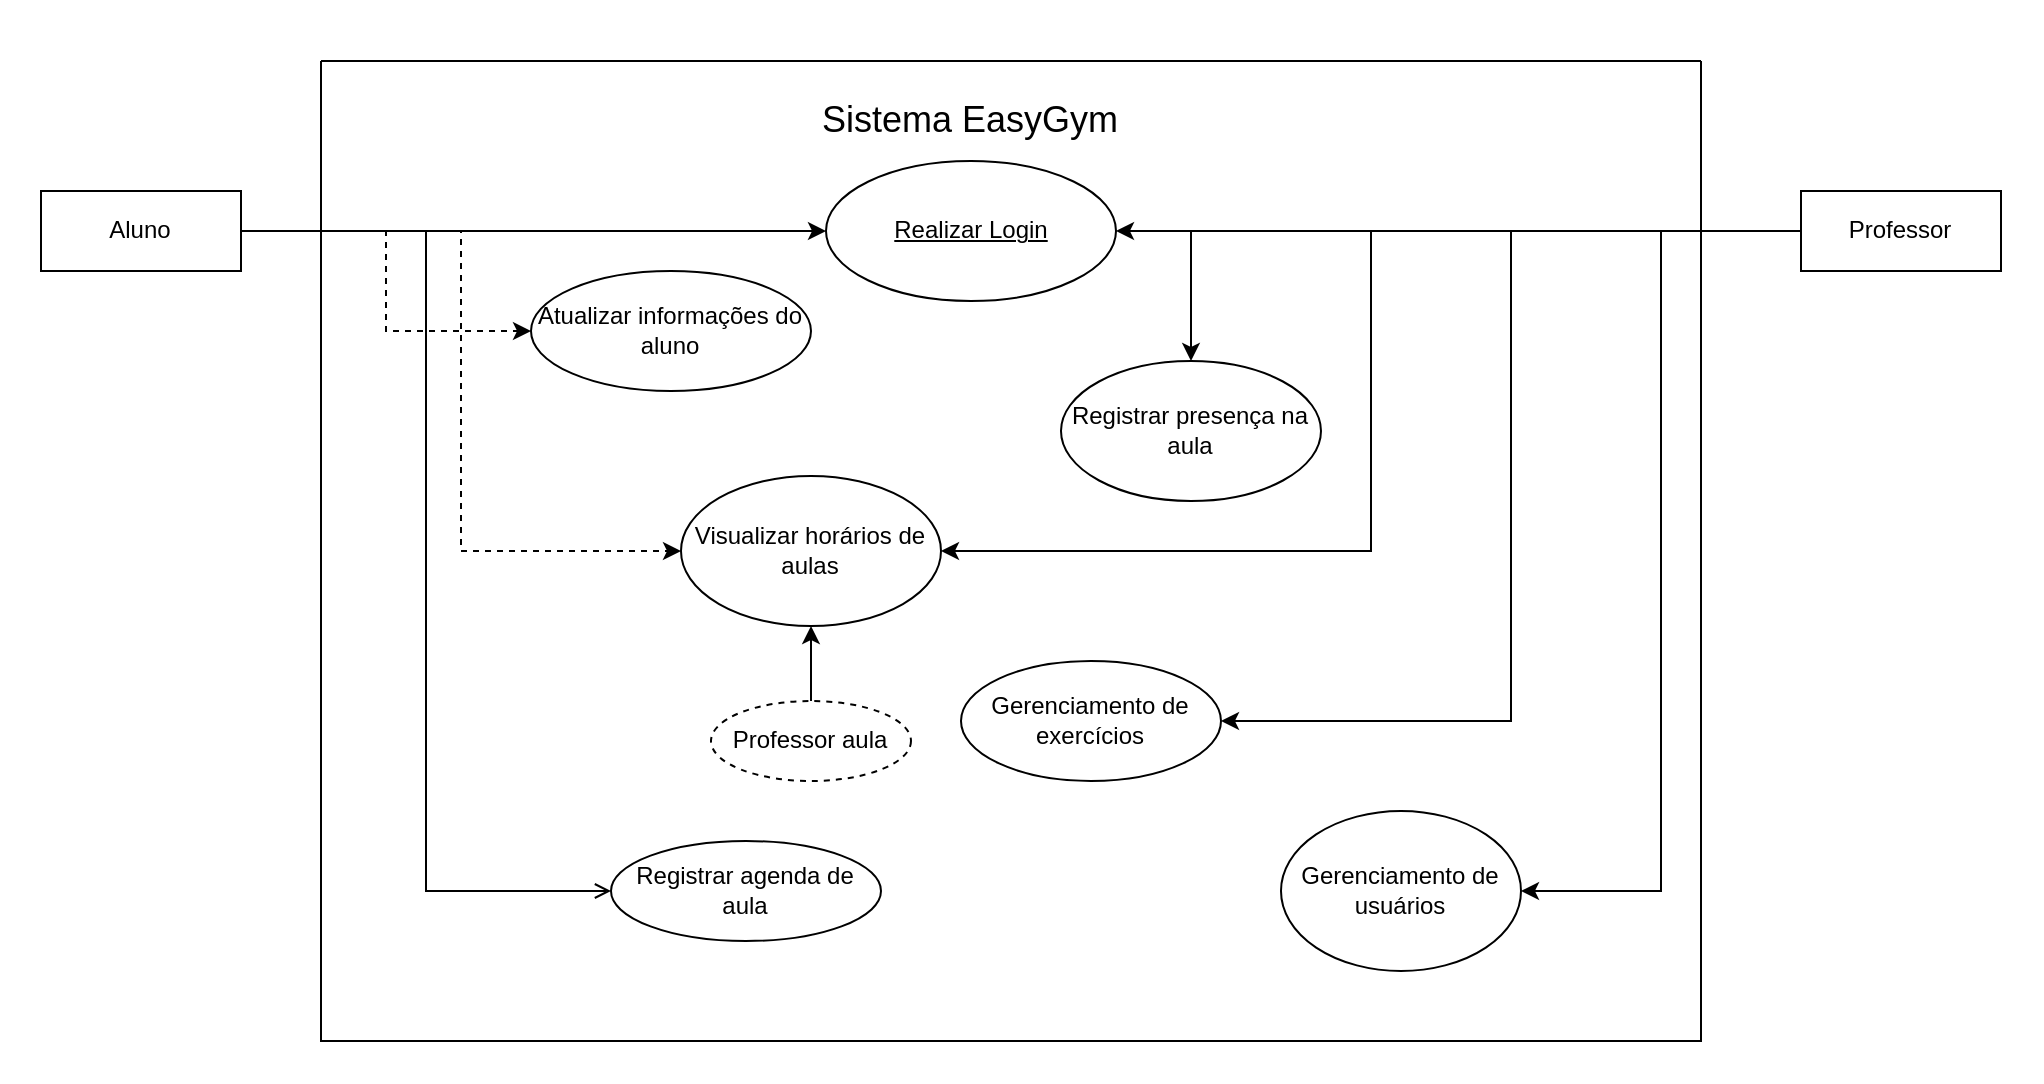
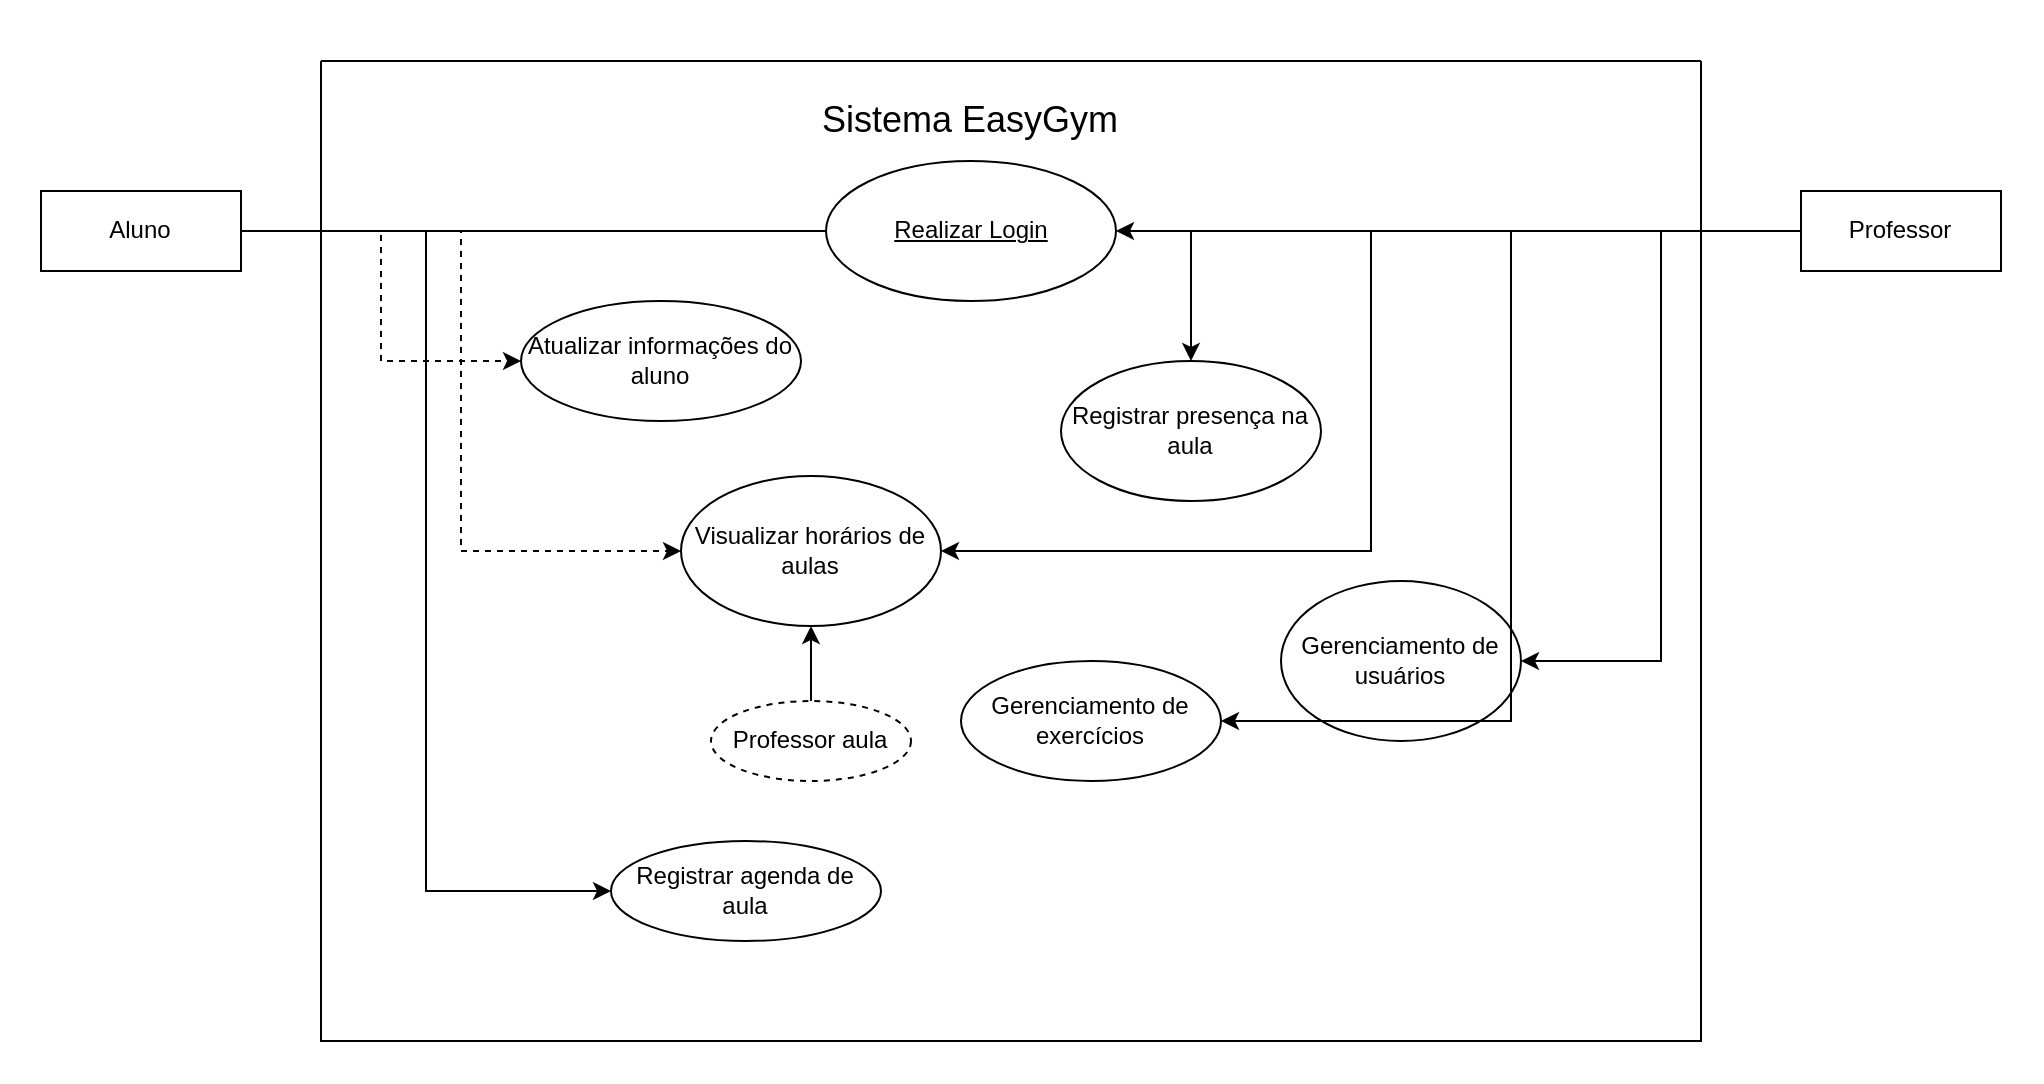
  <mxCell id="0" />
  <mxCell id="1" parent="0" />
  <mxCell id="2" value="" style="swimlane;startSize=0;" parent="1" vertex="1"><mxGeometry x="160" y="30" width="690" height="490" as="geometry"><mxRectangle x="300" y="90" width="50" height="40" as="alternateBounds" /></mxGeometry></mxCell>
  <mxCell id="3" value="&lt;font style=&quot;font-size: 18px;&quot;&gt;Sistema EasyGym&lt;/font&gt;" style="text;html=1;strokeColor=none;fillColor=none;align=center;verticalAlign=middle;whiteSpace=wrap;rounded=0;" parent="2" vertex="1"><mxGeometry x="166.25" y="-10" width="317.5" height="80" as="geometry" /></mxCell>
  <mxCell id="4" value="Realizar Login" style="ellipse;whiteSpace=wrap;html=1;align=center;fontStyle=4;" parent="2" vertex="1"><mxGeometry x="252.5" y="50" width="145" height="70" as="geometry" /></mxCell>
- <mxCell id="5" value="Atualizar informações do aluno" style="ellipse;whiteSpace=wrap;html=1;align=center;" parent="2" vertex="1"><mxGeometry x="105" y="105" width="140" height="60" as="geometry" /></mxCell>
+ <mxCell id="5" value="Atualizar informações do aluno" style="ellipse;whiteSpace=wrap;html=1;align=center;" parent="2" vertex="1"><mxGeometry x="100" y="120" width="140" height="60" as="geometry" /></mxCell>
  <mxCell id="6" value="Visualizar horários de aulas" style="ellipse;whiteSpace=wrap;html=1;align=center;" parent="2" vertex="1"><mxGeometry x="180" y="207.5" width="130" height="75" as="geometry" /></mxCell>
  <mxCell id="7" style="edgeStyle=orthogonalEdgeStyle;rounded=0;orthogonalLoop=1;jettySize=auto;html=1;entryX=0.5;entryY=1;entryDx=0;entryDy=0;" parent="2" source="8" target="6" edge="1"><mxGeometry relative="1" as="geometry" /></mxCell>
  <mxCell id="8" value="Professor aula" style="ellipse;whiteSpace=wrap;html=1;align=center;dashed=1;" parent="2" vertex="1"><mxGeometry x="195" y="320" width="100" height="40" as="geometry" /></mxCell>
  <mxCell id="9" value="Registrar presença na aula" style="ellipse;whiteSpace=wrap;html=1;align=center;" parent="2" vertex="1"><mxGeometry x="370" y="150" width="130" height="70" as="geometry" /></mxCell>
  <mxCell id="10" value="Registrar agenda de aula" style="ellipse;whiteSpace=wrap;html=1;align=center;" parent="2" vertex="1"><mxGeometry x="145" y="390" width="135" height="50" as="geometry" /></mxCell>
  <mxCell id="11" value="Gerenciamento de exercícios" style="ellipse;whiteSpace=wrap;html=1;align=center;" parent="2" vertex="1"><mxGeometry x="320" y="300" width="130" height="60" as="geometry" /></mxCell>
- <mxCell id="12" value="Gerenciamento de usuários" style="ellipse;whiteSpace=wrap;html=1;" vertex="1" parent="2"><mxGeometry x="480" y="375" width="120" height="80" as="geometry" /></mxCell>
- <mxCell id="13" style="edgeStyle=orthogonalEdgeStyle;rounded=0;orthogonalLoop=1;jettySize=auto;html=1;entryX=0;entryY=0.5;entryDx=0;entryDy=0;" parent="1" source="17" target="4" edge="1"><mxGeometry relative="1" as="geometry" /></mxCell>
+ <mxCell id="12" value="Gerenciamento de usuários" style="ellipse;whiteSpace=wrap;html=1;" vertex="1" parent="2"><mxGeometry x="480" y="260" width="120" height="80" as="geometry" /></mxCell>
+ <mxCell id="13" style="edgeStyle=orthogonalEdgeStyle;rounded=0;orthogonalLoop=1;jettySize=auto;html=1;entryX=0;entryY=0.5;entryDx=0;entryDy=0;endArrow=none;" parent="1" source="17" target="4" edge="1"><mxGeometry relative="1" as="geometry" /></mxCell>
  <mxCell id="14" style="edgeStyle=orthogonalEdgeStyle;rounded=0;orthogonalLoop=1;jettySize=auto;html=1;entryX=0;entryY=0.5;entryDx=0;entryDy=0;dashed=1;" parent="1" source="17" target="5" edge="1"><mxGeometry relative="1" as="geometry" /></mxCell>
  <mxCell id="15" style="edgeStyle=orthogonalEdgeStyle;rounded=0;orthogonalLoop=1;jettySize=auto;html=1;entryX=0;entryY=0.5;entryDx=0;entryDy=0;dashed=1;" parent="1" source="17" target="6" edge="1"><mxGeometry relative="1" as="geometry" /></mxCell>
- <mxCell id="16" style="edgeStyle=orthogonalEdgeStyle;rounded=0;orthogonalLoop=1;jettySize=auto;html=1;entryX=0;entryY=0.5;entryDx=0;entryDy=0;endArrow=open;" parent="1" source="17" target="10" edge="1"><mxGeometry relative="1" as="geometry" /></mxCell>
+ <mxCell id="16" style="edgeStyle=orthogonalEdgeStyle;rounded=0;orthogonalLoop=1;jettySize=auto;html=1;entryX=0;entryY=0.5;entryDx=0;entryDy=0;" parent="1" source="17" target="10" edge="1"><mxGeometry relative="1" as="geometry" /></mxCell>
  <mxCell id="17" value="Aluno" style="whiteSpace=wrap;html=1;align=center;" parent="1" vertex="1"><mxGeometry x="20" y="95" width="100" height="40" as="geometry" /></mxCell>
  <mxCell id="18" style="edgeStyle=orthogonalEdgeStyle;rounded=0;orthogonalLoop=1;jettySize=auto;html=1;entryX=1;entryY=0.5;entryDx=0;entryDy=0;" parent="1" source="23" target="6" edge="1"><mxGeometry relative="1" as="geometry" /></mxCell>
  <mxCell id="19" style="edgeStyle=orthogonalEdgeStyle;rounded=0;orthogonalLoop=1;jettySize=auto;html=1;" parent="1" source="23" target="9" edge="1"><mxGeometry relative="1" as="geometry" /></mxCell>
  <mxCell id="20" style="edgeStyle=orthogonalEdgeStyle;rounded=0;orthogonalLoop=1;jettySize=auto;html=1;" edge="1" parent="1" source="23" target="4"><mxGeometry relative="1" as="geometry"><mxPoint x="580" y="120" as="targetPoint" /></mxGeometry></mxCell>
  <mxCell id="21" style="edgeStyle=orthogonalEdgeStyle;rounded=0;orthogonalLoop=1;jettySize=auto;html=1;entryX=1;entryY=0.5;entryDx=0;entryDy=0;" edge="1" parent="1" source="23" target="11"><mxGeometry relative="1" as="geometry" /></mxCell>
  <mxCell id="22" style="edgeStyle=orthogonalEdgeStyle;rounded=0;orthogonalLoop=1;jettySize=auto;html=1;entryX=1;entryY=0.5;entryDx=0;entryDy=0;" edge="1" parent="1" source="23" target="12"><mxGeometry relative="1" as="geometry" /></mxCell>
  <mxCell id="23" value="Professor" style="whiteSpace=wrap;html=1;align=center;" parent="1" vertex="1"><mxGeometry x="900" y="95" width="100" height="40" as="geometry" /></mxCell>
  <mxCell id="24" style="edgeStyle=orthogonalEdgeStyle;rounded=0;orthogonalLoop=1;jettySize=auto;html=1;exitX=0.5;exitY=1;exitDx=0;exitDy=0;" edge="1" parent="1" source="2" target="2"><mxGeometry relative="1" as="geometry" /></mxCell>
